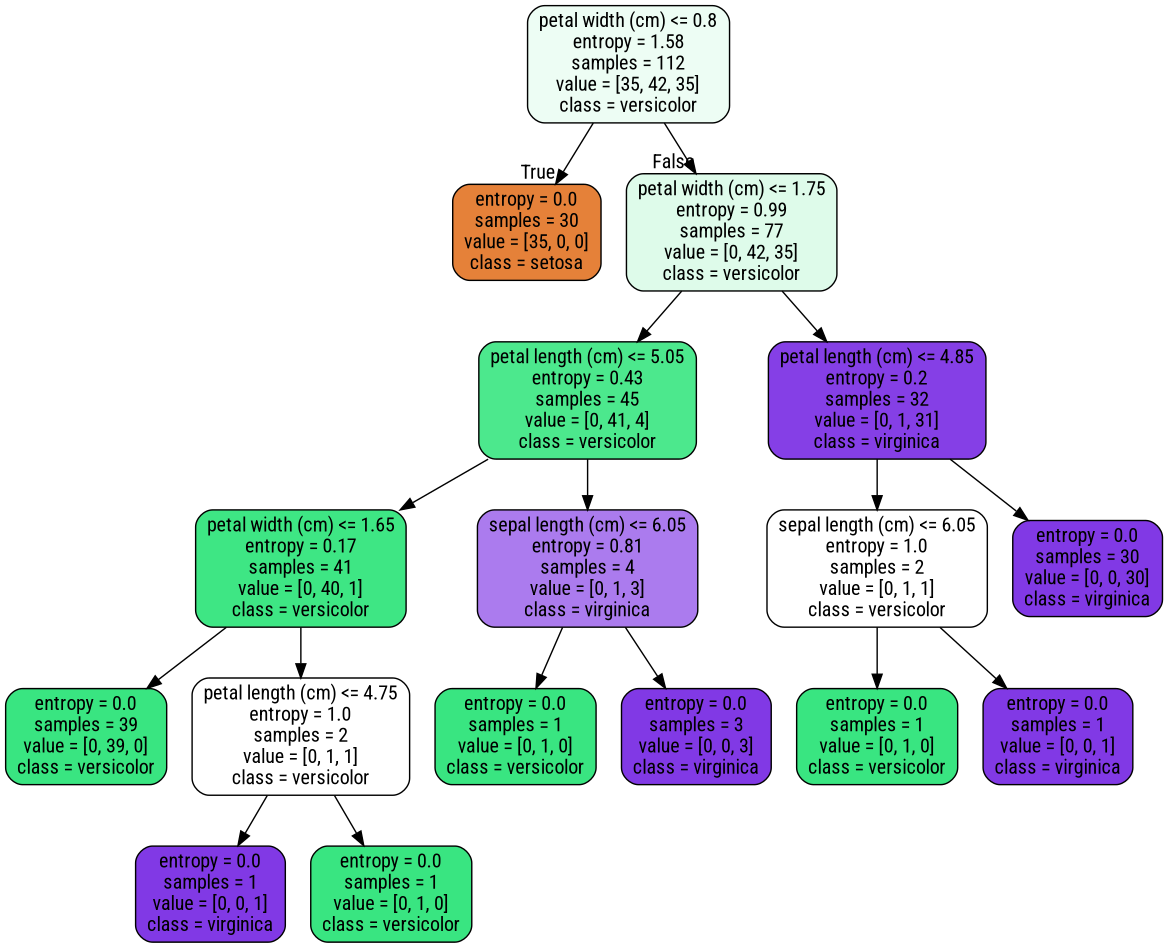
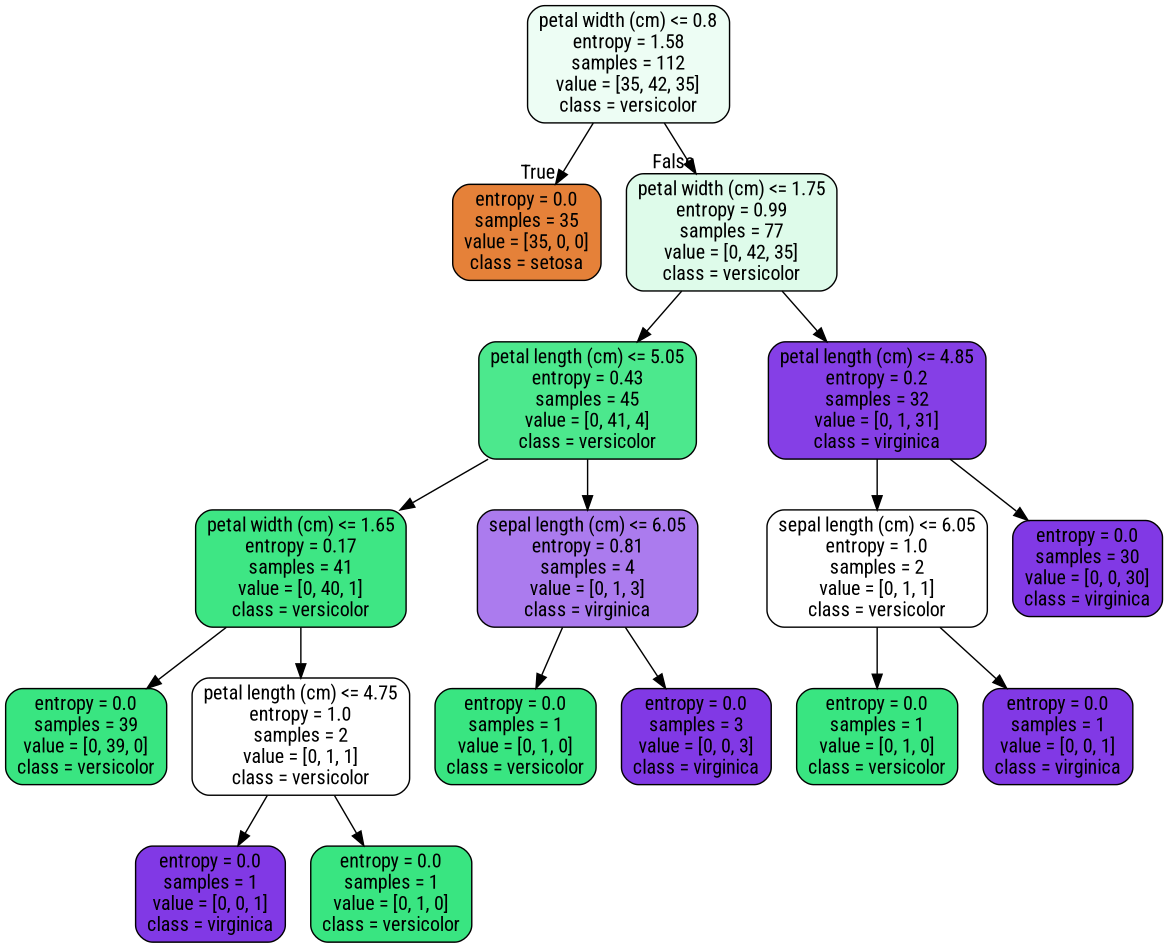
  digraph {
    fontname="Roboto Condensed"
    node [color=black fillcolor="#39e581" fontname="Roboto Condensed" shape=box style="filled, rounded"]
    edge [fontname="Roboto Condensed"]
    n1 [fillcolor="#edfdf4" label="petal width (cm) <= 0.8\nentropy = 1.58\nsamples = 112\nvalue = [35, 42, 35]\nclass = versicolor"]
-   n2 [fillcolor="#e58139" label="entropy = 0.0\nsamples = 30\nvalue = [35, 0, 0]\nclass = setosa"]
+   n2 [fillcolor="#e58139" label="entropy = 0.0\nsamples = 35\nvalue = [35, 0, 0]\nclass = setosa"]
    n3 [fillcolor="#defbea" label="petal width (cm) <= 1.75\nentropy = 0.99\nsamples = 77\nvalue = [0, 42, 35]\nclass = versicolor"]
    n4 [fillcolor="#4ce88d" label="petal length (cm) <= 5.05\nentropy = 0.43\nsamples = 45\nvalue = [0, 41, 4]\nclass = versicolor"]
    n5 [fillcolor="#853fe6" label="petal length (cm) <= 4.85\nentropy = 0.2\nsamples = 32\nvalue = [0, 1, 31]\nclass = virginica"]
    n6 [fillcolor="#3ee684" label="petal width (cm) <= 1.65\nentropy = 0.17\nsamples = 41\nvalue = [0, 40, 1]\nclass = versicolor"]
    n7 [fillcolor="#ab7bee" label="sepal length (cm) <= 6.05\nentropy = 0.81\nsamples = 4\nvalue = [0, 1, 3]\nclass = virginica"]
    n8 [label="entropy = 0.0\nsamples = 39\nvalue = [0, 39, 0]\nclass = versicolor"]
    n9 [fillcolor="#ffffff" label="petal length (cm) <= 4.75\nentropy = 1.0\nsamples = 2\nvalue = [0, 1, 1]\nclass = versicolor"]
    n10 [fillcolor="#8139e5" label="entropy = 0.0\nsamples = 1\nvalue = [0, 0, 1]\nclass = virginica"]
    n11 [label="entropy = 0.0\nsamples = 1\nvalue = [0, 1, 0]\nclass = versicolor"]
    n12 [label="entropy = 0.0\nsamples = 1\nvalue = [0, 1, 0]\nclass = versicolor"]
    n13 [fillcolor="#8139e5" label="entropy = 0.0\nsamples = 3\nvalue = [0, 0, 3]\nclass = virginica"]
    n14 [fillcolor="#ffffff" label="sepal length (cm) <= 6.05\nentropy = 1.0\nsamples = 2\nvalue = [0, 1, 1]\nclass = versicolor"]
    n15 [fillcolor="#8139e5" label="entropy = 0.0\nsamples = 30\nvalue = [0, 0, 30]\nclass = virginica"]
    n16 [label="entropy = 0.0\nsamples = 1\nvalue = [0, 1, 0]\nclass = versicolor"]
    n17 [fillcolor="#8139e5" label="entropy = 0.0\nsamples = 1\nvalue = [0, 0, 1]\nclass = virginica"]
    n1 -> n2 [headlabel=True labelangle=45 labeldistance=2.5]
    n1 -> n3 [headlabel=False labelangle=-45 labeldistance=2.5]
    n3 -> n4
    n3 -> n5
    n4 -> n6
    n4 -> n7
    n5 -> n14
    n5 -> n15
    n6 -> n8
    n6 -> n9
    n7 -> n12
    n7 -> n13
    n9 -> n10
    n9 -> n11
    n14 -> n16
    n14 -> n17
  }
